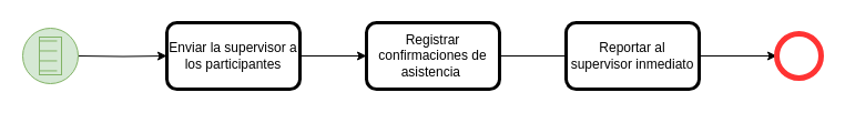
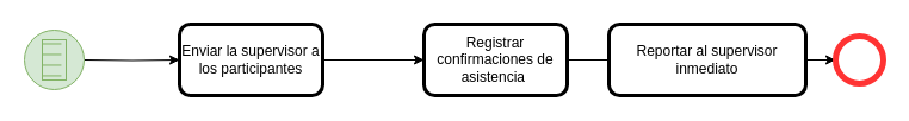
  <mxCell id="0" />
  <mxCell id="1" parent="0" />
  <mxCell id="2" style="edgeStyle=orthogonalEdgeStyle;rounded=0;orthogonalLoop=1;jettySize=auto;html=1;exitX=1;exitY=0.5;exitDx=0;exitDy=0;exitPerimeter=0;entryX=0;entryY=0.5;entryDx=0;entryDy=0;" edge="1" parent="1" target="4"><mxGeometry relative="1" as="geometry"><mxPoint x="70" y="50" as="sourcePoint" /></mxGeometry></mxCell>
  <mxCell id="3" style="edgeStyle=orthogonalEdgeStyle;rounded=0;orthogonalLoop=1;jettySize=auto;html=1;entryX=0;entryY=0.5;entryDx=0;entryDy=0;strokeColor=#000000;" edge="1" parent="1" source="4" target="6"><mxGeometry relative="1" as="geometry" /></mxCell>
  <mxCell id="4" value="Enviar la supervisor a los participantes" style="rounded=1;whiteSpace=wrap;html=1;strokeColor=#000000;strokeWidth=3;" vertex="1" parent="1"><mxGeometry x="150" y="20" width="120" height="60" as="geometry" /></mxCell>
  <mxCell id="5" style="edgeStyle=orthogonalEdgeStyle;rounded=0;orthogonalLoop=1;jettySize=auto;html=1;exitX=1;exitY=0.5;exitDx=0;exitDy=0;entryX=0;entryY=0.5;entryDx=0;entryDy=0;strokeColor=#000000;endArrow=none;" edge="1" parent="1" source="6" target="8"><mxGeometry relative="1" as="geometry" /></mxCell>
- <mxCell id="6" value="Registrar confirmaciones de asistencia&amp;nbsp;" style="rounded=1;whiteSpace=wrap;html=1;strokeColor=#000000;strokeWidth=3;" vertex="1" parent="1"><mxGeometry x="330" y="20" width="120" height="60" as="geometry" /></mxCell>
+ <mxCell id="6" value="Registrar confirmaciones de asistencia&amp;nbsp;" style="rounded=1;whiteSpace=wrap;html=1;strokeColor=#000000;strokeWidth=3;" vertex="1" parent="1"><mxGeometry x="355" y="20" width="120" height="60" as="geometry" /></mxCell>
  <mxCell id="7" style="edgeStyle=orthogonalEdgeStyle;rounded=0;orthogonalLoop=1;jettySize=auto;html=1;entryX=0;entryY=0.5;entryDx=0;entryDy=0;entryPerimeter=0;strokeColor=#000000;" edge="1" parent="1" source="8" target="9"><mxGeometry relative="1" as="geometry" /></mxCell>
- <mxCell id="8" value="Reportar al supervisor inmediato" style="rounded=1;whiteSpace=wrap;html=1;strokeColor=#000000;strokeWidth=3;" vertex="1" parent="1"><mxGeometry x="510" y="20" width="120" height="60" as="geometry" /></mxCell>
+ <mxCell id="8" value="Reportar al supervisor inmediato" style="rounded=1;whiteSpace=wrap;html=1;strokeColor=#000000;strokeWidth=3;" vertex="1" parent="1"><mxGeometry x="510" y="20" width="165" height="60" as="geometry" /></mxCell>
  <mxCell id="9" value="" style="points=[[0.145,0.145,0],[0.5,0,0],[0.855,0.145,0],[1,0.5,0],[0.855,0.855,0],[0.5,1,0],[0.145,0.855,0],[0,0.5,0]];shape=mxgraph.bpmn.event;html=1;verticalLabelPosition=bottom;labelBackgroundColor=#ffffff;verticalAlign=top;align=center;perimeter=ellipsePerimeter;outlineConnect=0;aspect=fixed;outline=standard;symbol=general;strokeColor=#FF3333;strokeWidth=5;" vertex="1" parent="1"><mxGeometry x="700" y="30" width="40" height="40" as="geometry" /></mxCell>
  <mxCell id="10" value="" style="points=[[0.145,0.145,0],[0.5,0,0],[0.855,0.145,0],[1,0.5,0],[0.855,0.855,0],[0.5,1,0],[0.145,0.855,0],[0,0.5,0]];shape=mxgraph.bpmn.event;html=1;verticalLabelPosition=bottom;labelBackgroundColor=#ffffff;verticalAlign=top;align=center;perimeter=ellipsePerimeter;outlineConnect=0;aspect=fixed;outline=standard;symbol=conditional;fillColor=#d5e8d4;strokeColor=#82b366;" vertex="1" parent="1"><mxGeometry x="20" y="25" width="50" height="50" as="geometry" /></mxCell>
